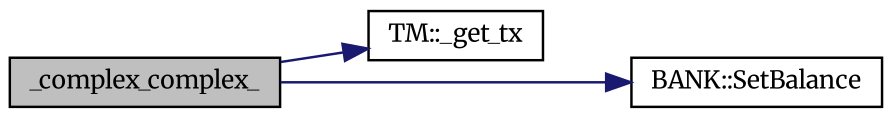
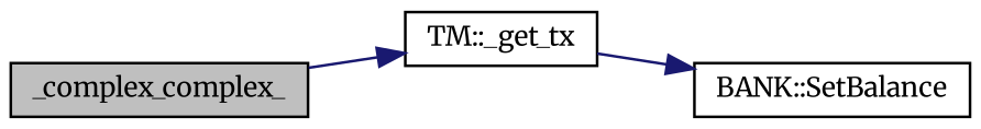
  digraph {
    fontname=Merriweather
    rankdir=LR
    node [color=black fillcolor=white fontname=Merriweather fontsize=10 shape=record style=filled]
    edge [color=midnightblue fontname=Merriweather fontsize=10 labelfontname=Helvetica labelfontsize=10 style=solid]
    n1 [fillcolor=grey75 fontcolor=black height=0.2 label=_complex_complex_ width=0.4]
    n2 [height=0.2 label="TM::_get_tx" width=0.4]
    n3 [height=0.2 label="BANK::SetBalance" width=0.4]
    n1 -> n2
-   n1 -> n3
+   n2 -> n3
  }
